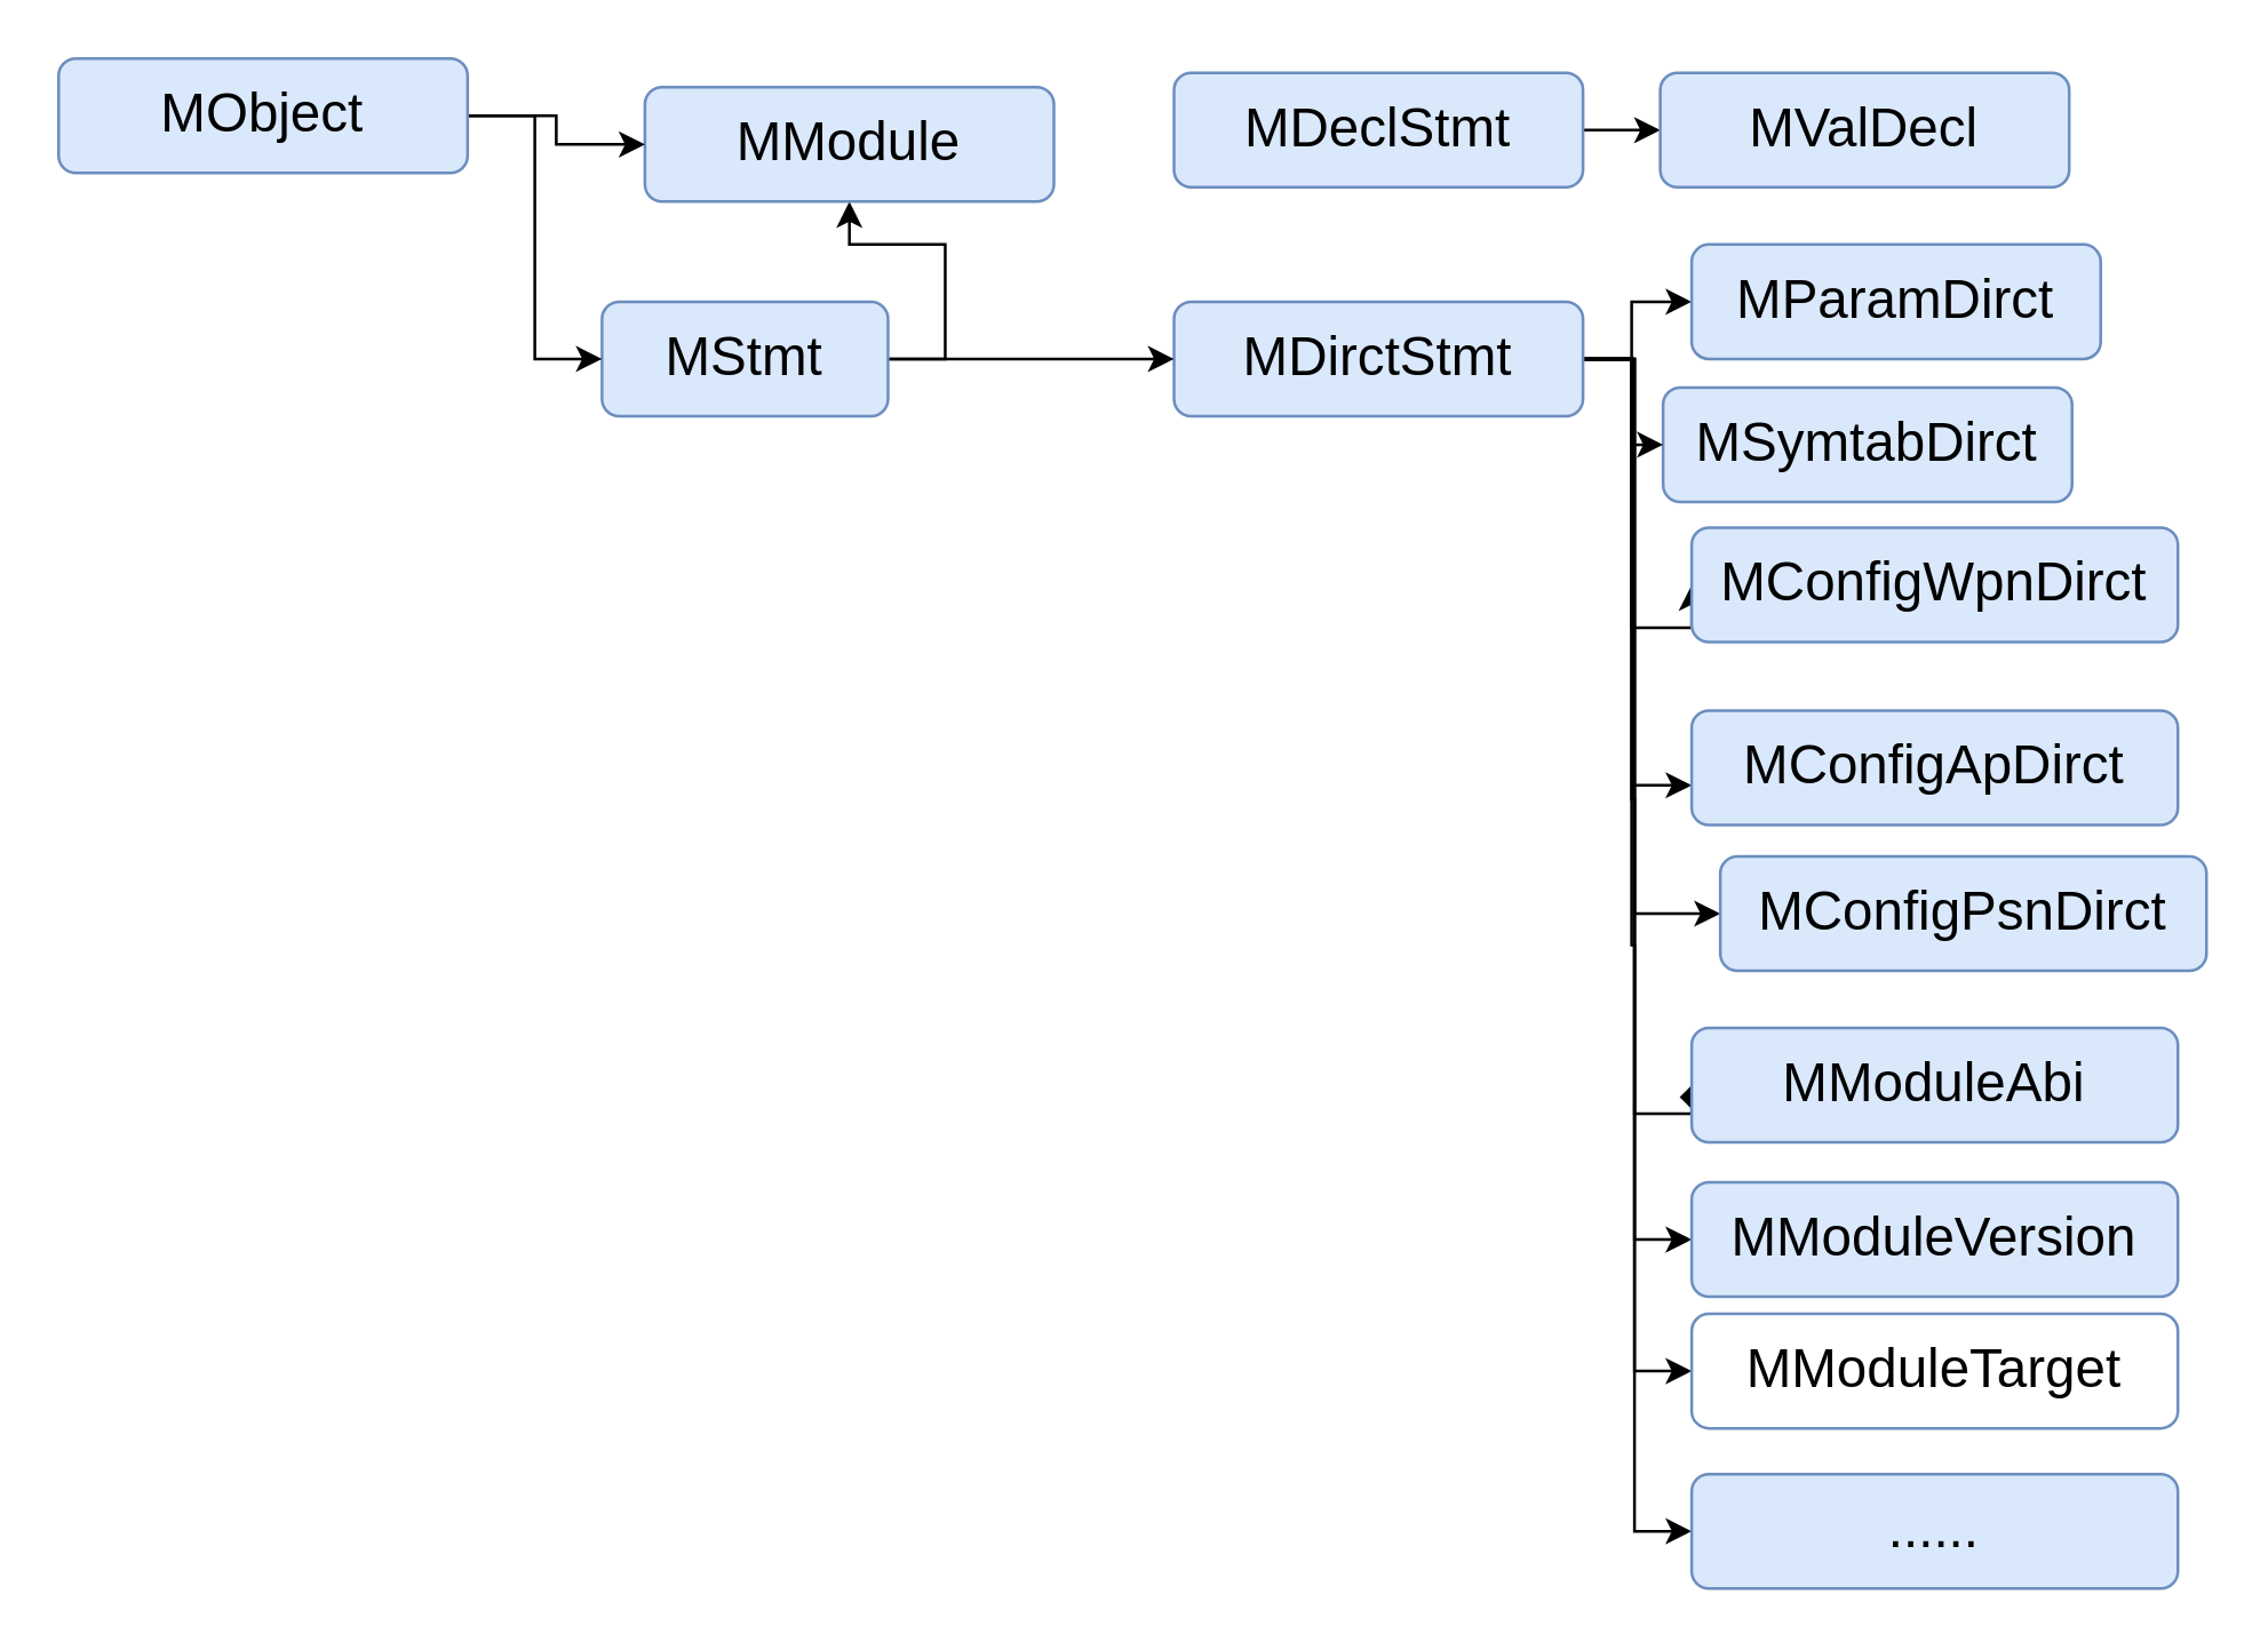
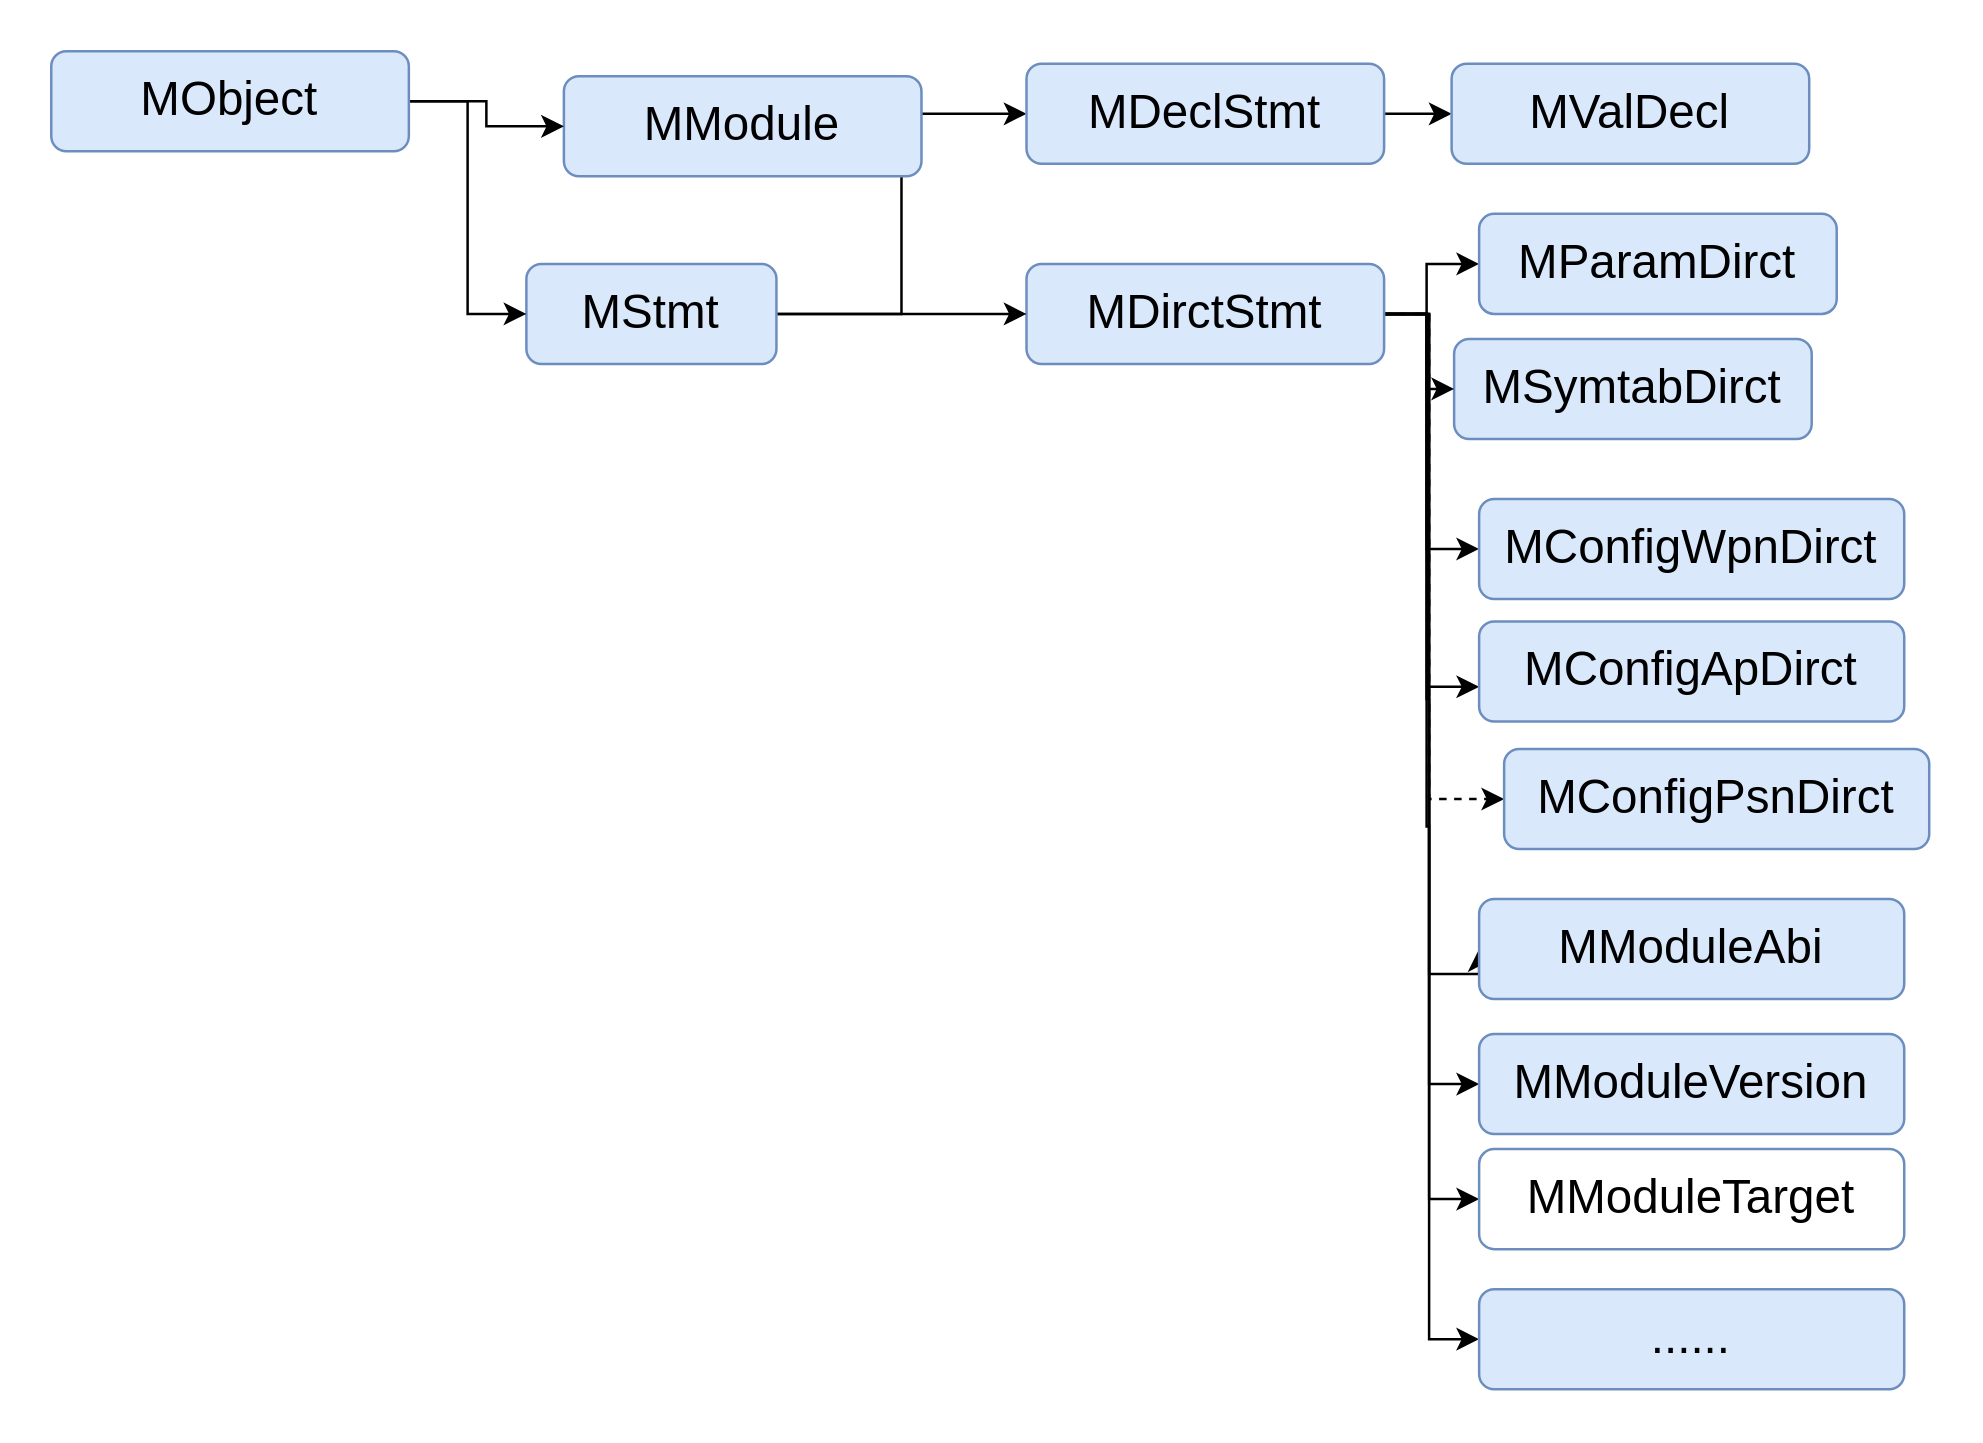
  <mxCell id="0" />
  <mxCell id="1" parent="0" />
  <mxCell id="2" value="&lt;font style=&quot;font-size: 19px;&quot;&gt;MSymtabDirct&lt;/font&gt;" style="rounded=1;whiteSpace=wrap;html=1;fillColor=#dae8fc;strokeColor=#6c8ebf;" parent="1" vertex="1"><mxGeometry x="581" y="135" width="143" height="40" as="geometry" /></mxCell>
  <mxCell id="3" style="edgeStyle=orthogonalEdgeStyle;rounded=0;orthogonalLoop=1;jettySize=auto;html=1;exitX=1;exitY=0.5;exitDx=0;exitDy=0;entryX=0;entryY=0.5;entryDx=0;entryDy=0;" parent="1" source="12" target="16" edge="1"><mxGeometry relative="1" as="geometry"><Array as="points"><mxPoint x="570" y="125" /><mxPoint x="570" y="105" /></Array></mxGeometry></mxCell>
  <mxCell id="4" style="edgeStyle=orthogonalEdgeStyle;rounded=0;orthogonalLoop=1;jettySize=auto;html=1;exitX=1;exitY=0.5;exitDx=0;exitDy=0;entryX=0;entryY=0.5;entryDx=0;entryDy=0;" parent="1" source="12" target="2" edge="1"><mxGeometry relative="1" as="geometry"><Array as="points"><mxPoint x="570" y="125" /><mxPoint x="570" y="155" /></Array></mxGeometry></mxCell>
  <mxCell id="5" style="edgeStyle=orthogonalEdgeStyle;rounded=0;orthogonalLoop=1;jettySize=auto;html=1;exitX=1;exitY=0.5;exitDx=0;exitDy=0;entryX=0;entryY=0.5;entryDx=0;entryDy=0;" parent="1" source="12" target="17" edge="1"><mxGeometry relative="1" as="geometry"><Array as="points"><mxPoint x="570" y="125" /><mxPoint x="570" y="219" /></Array></mxGeometry></mxCell>
  <mxCell id="6" style="edgeStyle=orthogonalEdgeStyle;rounded=0;orthogonalLoop=1;jettySize=auto;html=1;exitX=1;exitY=0.5;exitDx=0;exitDy=0;entryX=-0.002;entryY=0.653;entryDx=0;entryDy=0;entryPerimeter=0;" parent="1" edge="1"><mxGeometry relative="1" as="geometry"><mxPoint x="553.34" y="125" as="sourcePoint" /><mxPoint x="591" y="274.12" as="targetPoint" /><Array as="points"><mxPoint x="570.34" y="125" /><mxPoint x="570.34" y="274" /></Array></mxGeometry></mxCell>
- <mxCell id="7" style="edgeStyle=orthogonalEdgeStyle;rounded=0;orthogonalLoop=1;jettySize=auto;html=1;exitX=1;exitY=0.5;exitDx=0;exitDy=0;entryX=0;entryY=0.5;entryDx=0;entryDy=0;" parent="1" source="12" target="19" edge="1"><mxGeometry relative="1" as="geometry"><Array as="points"><mxPoint x="571" y="125" /><mxPoint x="571" y="319" /></Array></mxGeometry></mxCell>
- <mxCell id="8" style="edgeStyle=orthogonalEdgeStyle;rounded=0;orthogonalLoop=1;jettySize=auto;html=1;exitX=1;exitY=0.5;exitDx=0;exitDy=0;entryX=0;entryY=0.5;entryDx=0;entryDy=0;endArrow=diamond;" parent="1" source="12" target="27" edge="1"><mxGeometry relative="1" as="geometry"><Array as="points"><mxPoint x="571" y="125" /><mxPoint x="571" y="389" /></Array></mxGeometry></mxCell>
+ <mxCell id="7" style="edgeStyle=orthogonalEdgeStyle;rounded=0;orthogonalLoop=1;jettySize=auto;html=1;exitX=1;exitY=0.5;exitDx=0;exitDy=0;entryX=0;entryY=0.5;entryDx=0;entryDy=0;dashed=1;" parent="1" source="12" target="19" edge="1"><mxGeometry relative="1" as="geometry"><Array as="points"><mxPoint x="571" y="125" /><mxPoint x="571" y="319" /></Array></mxGeometry></mxCell>
+ <mxCell id="8" style="edgeStyle=orthogonalEdgeStyle;rounded=0;orthogonalLoop=1;jettySize=auto;html=1;exitX=1;exitY=0.5;exitDx=0;exitDy=0;entryX=0;entryY=0.5;entryDx=0;entryDy=0;" parent="1" source="12" target="27" edge="1"><mxGeometry relative="1" as="geometry"><Array as="points"><mxPoint x="571" y="125" /><mxPoint x="571" y="389" /></Array></mxGeometry></mxCell>
  <mxCell id="9" style="edgeStyle=orthogonalEdgeStyle;rounded=0;orthogonalLoop=1;jettySize=auto;html=1;exitX=1;exitY=0.5;exitDx=0;exitDy=0;entryX=0;entryY=0.5;entryDx=0;entryDy=0;" parent="1" source="12" target="28" edge="1"><mxGeometry relative="1" as="geometry"><Array as="points"><mxPoint x="570" y="125" /><mxPoint x="570" y="279" /><mxPoint x="571" y="279" /><mxPoint x="571" y="433" /></Array></mxGeometry></mxCell>
  <mxCell id="10" style="edgeStyle=orthogonalEdgeStyle;rounded=0;orthogonalLoop=1;jettySize=auto;html=1;exitX=1;exitY=0.5;exitDx=0;exitDy=0;entryX=0;entryY=0.5;entryDx=0;entryDy=0;" parent="1" source="12" target="29" edge="1"><mxGeometry relative="1" as="geometry"><Array as="points"><mxPoint x="571" y="125" /><mxPoint x="571" y="479" /></Array></mxGeometry></mxCell>
  <mxCell id="11" style="edgeStyle=orthogonalEdgeStyle;rounded=0;orthogonalLoop=1;jettySize=auto;html=1;exitX=1;exitY=0.5;exitDx=0;exitDy=0;entryX=0;entryY=0.5;entryDx=0;entryDy=0;" parent="1" source="12" target="30" edge="1"><mxGeometry relative="1" as="geometry"><Array as="points"><mxPoint x="570" y="125" /><mxPoint x="570" y="330" /><mxPoint x="571" y="330" /><mxPoint x="571" y="535" /></Array></mxGeometry></mxCell>
  <mxCell id="12" value="&lt;font style=&quot;font-size: 19px;&quot;&gt;MDirctStmt&lt;/font&gt;" style="rounded=1;whiteSpace=wrap;html=1;fillColor=#dae8fc;strokeColor=#6c8ebf;" parent="1" vertex="1"><mxGeometry x="410" y="105" width="143" height="40" as="geometry" /></mxCell>
  <mxCell id="13" style="edgeStyle=orthogonalEdgeStyle;rounded=0;orthogonalLoop=1;jettySize=auto;html=1;exitX=1;exitY=0.5;exitDx=0;exitDy=0;entryX=0;entryY=0.5;entryDx=0;entryDy=0;" parent="1" source="15" target="12" edge="1"><mxGeometry relative="1" as="geometry" /></mxCell>
- <mxCell id="14" style="edgeStyle=orthogonalEdgeStyle;rounded=0;orthogonalLoop=1;jettySize=auto;html=1;exitX=1;exitY=0.5;exitDx=0;exitDy=0;" parent="1" source="15" target="23" edge="1"><mxGeometry relative="1" as="geometry" /></mxCell>
+ <mxCell id="14" style="edgeStyle=orthogonalEdgeStyle;rounded=0;orthogonalLoop=1;jettySize=auto;html=1;exitX=1;exitY=0.5;exitDx=0;exitDy=0;entryX=0;entryY=0.5;entryDx=0;entryDy=0;" parent="1" source="15" target="21" edge="1"><mxGeometry relative="1" as="geometry" /></mxCell>
  <mxCell id="15" value="&lt;font style=&quot;font-size: 19px;&quot;&gt;MStmt&lt;/font&gt;" style="rounded=1;whiteSpace=wrap;html=1;fillColor=#dae8fc;strokeColor=#6c8ebf;" parent="1" vertex="1"><mxGeometry x="210" y="105" width="100" height="40" as="geometry" /></mxCell>
  <mxCell id="16" value="&lt;font style=&quot;font-size: 19px;&quot;&gt;MParamDirct&lt;/font&gt;" style="rounded=1;whiteSpace=wrap;html=1;fillColor=#dae8fc;strokeColor=#6c8ebf;" parent="1" vertex="1"><mxGeometry x="591" y="85" width="143" height="40" as="geometry" /></mxCell>
- <mxCell id="17" value="&lt;font style=&quot;font-size: 19px;&quot;&gt;MConfigWpnDirct&lt;/font&gt;" style="rounded=1;whiteSpace=wrap;html=1;fillColor=#dae8fc;strokeColor=#6c8ebf;" parent="1" vertex="1"><mxGeometry x="591" y="184" width="170" height="40" as="geometry" /></mxCell>
+ <mxCell id="17" value="&lt;font style=&quot;font-size: 19px;&quot;&gt;MConfigWpnDirct&lt;/font&gt;" style="rounded=1;whiteSpace=wrap;html=1;fillColor=#dae8fc;strokeColor=#6c8ebf;" parent="1" vertex="1"><mxGeometry x="591" y="199" width="170" height="40" as="geometry" /></mxCell>
  <mxCell id="18" value="&lt;font style=&quot;font-size: 19px;&quot;&gt;MConfigApDirct&lt;/font&gt;" style="rounded=1;whiteSpace=wrap;html=1;fillColor=#dae8fc;strokeColor=#6c8ebf;" parent="1" vertex="1"><mxGeometry x="591" y="248" width="170" height="40" as="geometry" /></mxCell>
  <mxCell id="19" value="&lt;font style=&quot;font-size: 19px;&quot;&gt;MConfigPsnDirct&lt;/font&gt;" style="rounded=1;whiteSpace=wrap;html=1;fillColor=#dae8fc;strokeColor=#6c8ebf;" parent="1" vertex="1"><mxGeometry x="601" y="299" width="170" height="40" as="geometry" /></mxCell>
  <mxCell id="20" style="edgeStyle=orthogonalEdgeStyle;rounded=0;orthogonalLoop=1;jettySize=auto;html=1;exitX=1;exitY=0.5;exitDx=0;exitDy=0;entryX=0;entryY=0.5;entryDx=0;entryDy=0;" parent="1" source="21" target="22" edge="1"><mxGeometry relative="1" as="geometry" /></mxCell>
  <mxCell id="21" value="&lt;font style=&quot;font-size: 19px;&quot;&gt;MDeclStmt&lt;/font&gt;" style="rounded=1;whiteSpace=wrap;html=1;fillColor=#dae8fc;strokeColor=#6c8ebf;" parent="1" vertex="1"><mxGeometry x="410" y="25" width="143" height="40" as="geometry" /></mxCell>
  <mxCell id="22" value="&lt;font style=&quot;font-size: 19px;&quot;&gt;MValDecl&lt;/font&gt;" style="rounded=1;whiteSpace=wrap;html=1;fillColor=#dae8fc;strokeColor=#6c8ebf;" parent="1" vertex="1"><mxGeometry x="580" y="25" width="143" height="40" as="geometry" /></mxCell>
  <mxCell id="23" value="&lt;font style=&quot;font-size: 19px;&quot;&gt;MModule&lt;/font&gt;" style="rounded=1;whiteSpace=wrap;html=1;fillColor=#dae8fc;strokeColor=#6c8ebf;" parent="1" vertex="1"><mxGeometry x="225" y="30" width="143" height="40" as="geometry" /></mxCell>
  <mxCell id="24" style="edgeStyle=orthogonalEdgeStyle;rounded=0;orthogonalLoop=1;jettySize=auto;html=1;exitX=1;exitY=0.5;exitDx=0;exitDy=0;entryX=0;entryY=0.5;entryDx=0;entryDy=0;" parent="1" source="26" target="23" edge="1"><mxGeometry relative="1" as="geometry" /></mxCell>
  <mxCell id="25" style="edgeStyle=orthogonalEdgeStyle;rounded=0;orthogonalLoop=1;jettySize=auto;html=1;exitX=1;exitY=0.5;exitDx=0;exitDy=0;entryX=0;entryY=0.5;entryDx=0;entryDy=0;" parent="1" source="26" target="15" edge="1"><mxGeometry relative="1" as="geometry" /></mxCell>
  <mxCell id="26" value="&lt;font style=&quot;font-size: 19px;&quot;&gt;MObject&lt;/font&gt;" style="rounded=1;whiteSpace=wrap;html=1;fillColor=#dae8fc;strokeColor=#6c8ebf;" parent="1" vertex="1"><mxGeometry x="20" y="20" width="143" height="40" as="geometry" /></mxCell>
  <mxCell id="27" value="&lt;font style=&quot;font-size: 19px;&quot;&gt;MModuleAbi&lt;/font&gt;" style="rounded=1;whiteSpace=wrap;html=1;fillColor=#dae8fc;strokeColor=#6c8ebf;" parent="1" vertex="1"><mxGeometry x="591" y="359" width="170" height="40" as="geometry" /></mxCell>
  <mxCell id="28" value="&lt;font style=&quot;font-size: 19px;&quot;&gt;MModuleVersion&lt;/font&gt;" style="rounded=1;whiteSpace=wrap;html=1;fillColor=#dae8fc;strokeColor=#6c8ebf;" parent="1" vertex="1"><mxGeometry x="591" y="413" width="170" height="40" as="geometry" /></mxCell>
  <mxCell id="29" value="&lt;font style=&quot;font-size: 19px;&quot;&gt;MModuleTarget&lt;/font&gt;" style="rounded=1;whiteSpace=wrap;html=1;fillColor=#ffffff;strokeColor=#6c8ebf;" parent="1" vertex="1"><mxGeometry x="591" y="459" width="170" height="40" as="geometry" /></mxCell>
  <mxCell id="30" value="&lt;span style=&quot;font-size: 19px;&quot;&gt;......&lt;br&gt;&lt;/span&gt;" style="rounded=1;whiteSpace=wrap;html=1;fillColor=#dae8fc;strokeColor=#6c8ebf;" parent="1" vertex="1"><mxGeometry x="591" y="515" width="170" height="40" as="geometry" /></mxCell>
